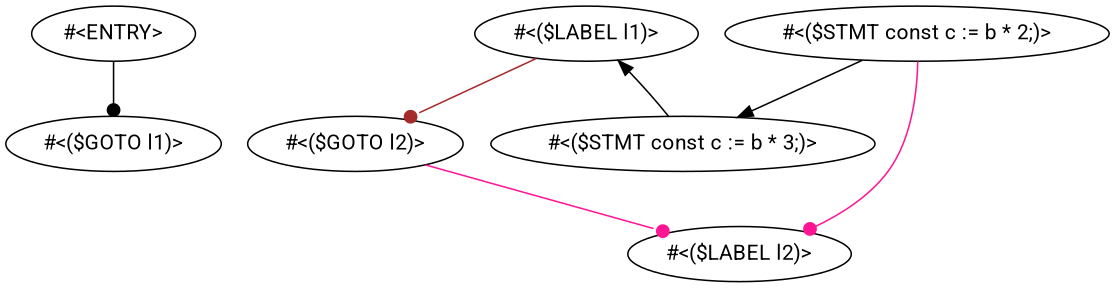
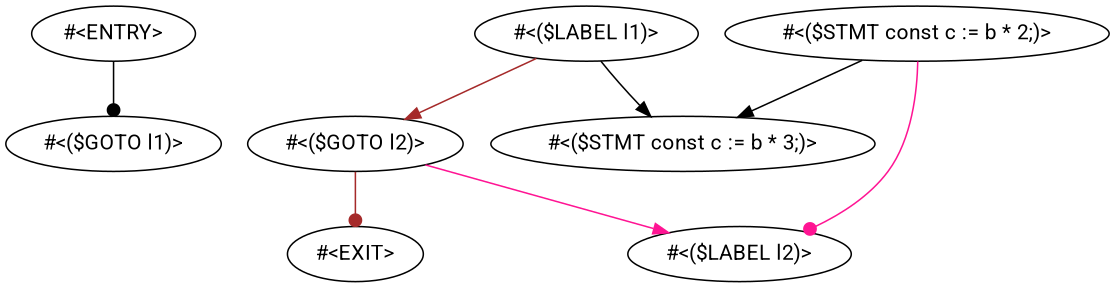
  digraph {
    fontname=Roboto
    node [fontname=Roboto]
    edge [arrowhead=normal color=black fontname=Roboto]
    n1 [label="#<ENTRY>"]
    n2 [label="#<($GOTO l1)>"]
    n3 [label="#<($LABEL l1)>"]
    n4 [label="#<($GOTO l2)>"]
    n5 [label="#<($LABEL l2)>"]
+   n6 [label="#<EXIT>"]
    n7 [label="#<($STMT const c := b * 2;)>"]
    n8 [label="#<($STMT const c := b * 3;)>"]
    n1 -> n2 [arrowhead=dot]
-   n3 -> n4 [arrowhead=dot color=brown]
-   n4 -> n5 [arrowhead=dot color=deeppink]
+   n3 -> n4 [color=brown]
+   n4 -> n5 [color=deeppink]
+   n4 -> n6 [arrowhead=dot color=brown]
    n7 -> n5 [arrowhead=dot color=deeppink]
    n7 -> n8
-   n8 -> n3
+   n3 -> n8
  }
